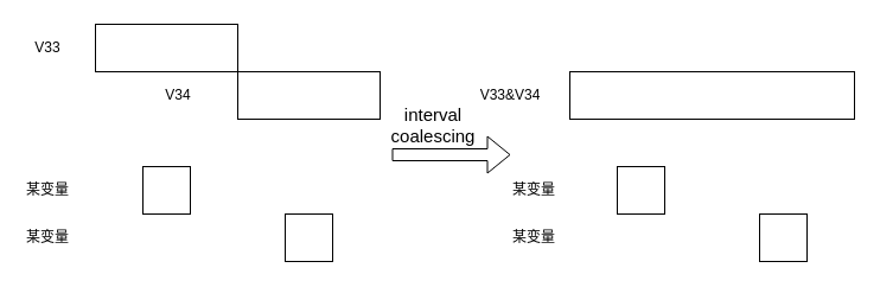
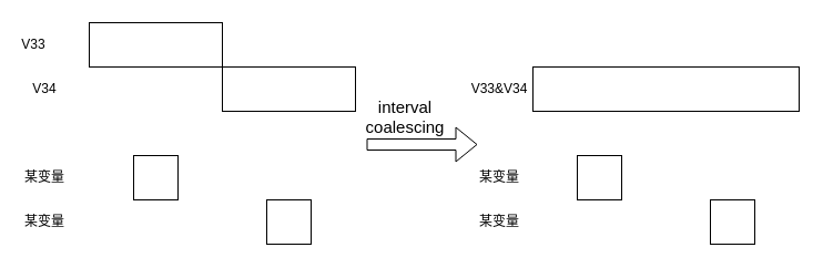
  <mxCell id="0" />
  <mxCell id="1" parent="0" />
  <mxCell id="2" value="" style="rounded=0;whiteSpace=wrap;html=1;" vertex="1" parent="1"><mxGeometry x="80" y="20" width="120" height="40" as="geometry" /></mxCell>
- <mxCell id="3" value="V33" style="text;html=1;strokeColor=none;fillColor=none;align=center;verticalAlign=middle;whiteSpace=wrap;rounded=0;" vertex="1" parent="1"><mxGeometry x="20" y="30" width="40" height="20" as="geometry" /></mxCell>
+ <mxCell id="3" value="V33" style="text;html=1;strokeColor=none;fillColor=none;align=center;verticalAlign=middle;whiteSpace=wrap;rounded=0;" vertex="1" parent="1"><mxGeometry x="10" y="30" width="40" height="20" as="geometry" /></mxCell>
  <mxCell id="4" value="" style="rounded=0;whiteSpace=wrap;html=1;" vertex="1" parent="1"><mxGeometry x="200" y="60" width="120" height="40" as="geometry" /></mxCell>
- <mxCell id="5" value="V34" style="text;html=1;strokeColor=none;fillColor=none;align=center;verticalAlign=middle;whiteSpace=wrap;rounded=0;" vertex="1" parent="1"><mxGeometry x="130" y="70" width="40" height="20" as="geometry" /></mxCell>
+ <mxCell id="5" value="V34" style="text;html=1;strokeColor=none;fillColor=none;align=center;verticalAlign=middle;whiteSpace=wrap;rounded=0;" vertex="1" parent="1"><mxGeometry x="20" y="70" width="40" height="20" as="geometry" /></mxCell>
  <mxCell id="6" value="" style="rounded=0;whiteSpace=wrap;html=1;" vertex="1" parent="1"><mxGeometry x="120" y="140" width="40" height="40" as="geometry" /></mxCell>
  <mxCell id="7" value="" style="rounded=0;whiteSpace=wrap;html=1;" vertex="1" parent="1"><mxGeometry x="240" y="180" width="40" height="40" as="geometry" /></mxCell>
  <mxCell id="8" value="某变量" style="text;html=1;strokeColor=none;fillColor=none;align=center;verticalAlign=middle;whiteSpace=wrap;rounded=0;" vertex="1" parent="1"><mxGeometry x="20" y="150" width="40" height="20" as="geometry" /></mxCell>
  <mxCell id="9" value="某变量" style="text;html=1;strokeColor=none;fillColor=none;align=center;verticalAlign=middle;whiteSpace=wrap;rounded=0;" vertex="1" parent="1"><mxGeometry x="20" y="190" width="40" height="20" as="geometry" /></mxCell>
  <mxCell id="10" value="" style="shape=flexArrow;endArrow=classic;html=1;" edge="1" parent="1"><mxGeometry width="50" height="50" relative="1" as="geometry"><mxPoint x="330" y="130" as="sourcePoint" /><mxPoint x="430" y="130" as="targetPoint" /></mxGeometry></mxCell>
  <mxCell id="11" value="" style="rounded=0;whiteSpace=wrap;html=1;" vertex="1" parent="1"><mxGeometry x="480" y="60" width="240" height="40" as="geometry" /></mxCell>
- <mxCell id="12" value="V33&amp;amp;V34" style="text;html=1;strokeColor=none;fillColor=none;align=center;verticalAlign=middle;whiteSpace=wrap;rounded=0;" vertex="1" parent="1"><mxGeometry x="410" y="70" width="40" height="20" as="geometry" /></mxCell>
+ <mxCell id="12" value="V33&amp;amp;V34" style="text;html=1;strokeColor=none;fillColor=none;align=center;verticalAlign=middle;whiteSpace=wrap;rounded=0;" vertex="1" parent="1"><mxGeometry x="430" y="70" width="40" height="20" as="geometry" /></mxCell>
  <mxCell id="13" value="" style="rounded=0;whiteSpace=wrap;html=1;" vertex="1" parent="1"><mxGeometry x="520" y="140" width="40" height="40" as="geometry" /></mxCell>
  <mxCell id="14" value="" style="rounded=0;whiteSpace=wrap;html=1;" vertex="1" parent="1"><mxGeometry x="640" y="180" width="40" height="40" as="geometry" /></mxCell>
  <mxCell id="15" value="某变量" style="text;html=1;strokeColor=none;fillColor=none;align=center;verticalAlign=middle;whiteSpace=wrap;rounded=0;" vertex="1" parent="1"><mxGeometry x="430" y="150" width="40" height="20" as="geometry" /></mxCell>
  <mxCell id="16" value="某变量" style="text;html=1;strokeColor=none;fillColor=none;align=center;verticalAlign=middle;whiteSpace=wrap;rounded=0;" vertex="1" parent="1"><mxGeometry x="430" y="190" width="40" height="20" as="geometry" /></mxCell>
  <mxCell id="17" value="&lt;font style=&quot;font-size: 15px&quot;&gt;interval&lt;br&gt;coalescing&lt;/font&gt;" style="text;html=1;strokeColor=none;fillColor=none;align=center;verticalAlign=middle;whiteSpace=wrap;rounded=0;" vertex="1" parent="1"><mxGeometry x="330" y="90" width="70" height="30" as="geometry" /></mxCell>
